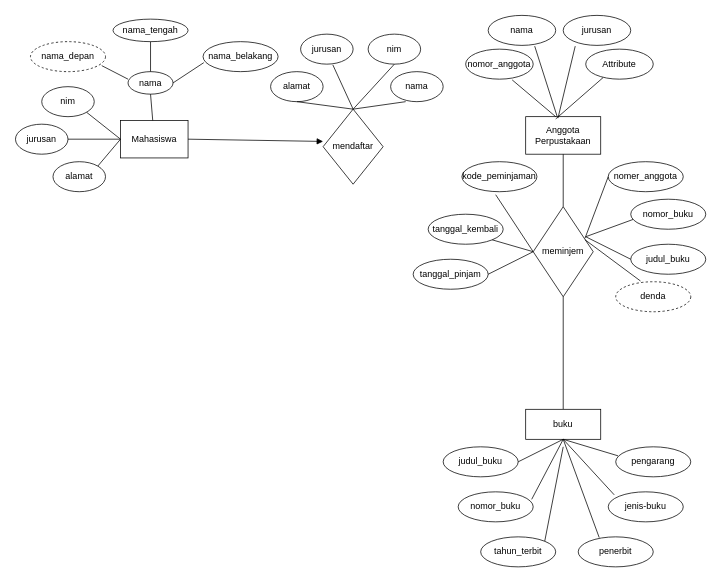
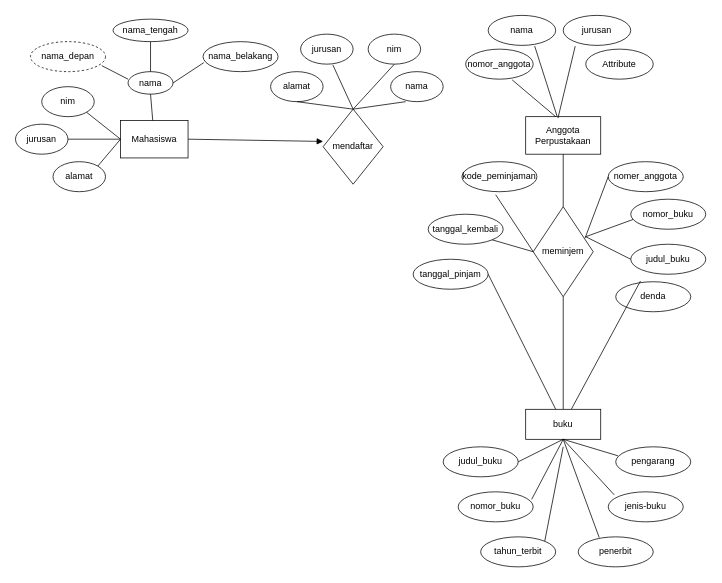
  <mxCell id="0" />
  <mxCell id="1" parent="0" />
  <mxCell id="2" value="Mahasiswa" style="whiteSpace=wrap;html=1;align=center;" vertex="1" parent="1"><mxGeometry x="160" y="160" width="90" height="50" as="geometry" /></mxCell>
  <mxCell id="3" value="mendaftar" style="shape=rhombus;perimeter=rhombusPerimeter;whiteSpace=wrap;html=1;align=center;" vertex="1" parent="1"><mxGeometry x="430" y="145" width="80" height="100" as="geometry" /></mxCell>
  <mxCell id="4" value="nama_tengah" style="ellipse;whiteSpace=wrap;html=1;align=center;" vertex="1" parent="1"><mxGeometry x="150" y="25" width="100" height="30" as="geometry" /></mxCell>
  <mxCell id="5" value="nama_belakang" style="ellipse;whiteSpace=wrap;html=1;align=center;" vertex="1" parent="1"><mxGeometry x="270" y="55" width="100" height="40" as="geometry" /></mxCell>
  <mxCell id="6" value="nim" style="ellipse;whiteSpace=wrap;html=1;align=center;" vertex="1" parent="1"><mxGeometry x="55" y="115" width="70" height="40" as="geometry" /></mxCell>
  <mxCell id="7" value="nama" style="ellipse;whiteSpace=wrap;html=1;align=center;" vertex="1" parent="1"><mxGeometry x="170" y="95" width="60" height="30" as="geometry" /></mxCell>
  <mxCell id="8" value="nama_depan" style="ellipse;whiteSpace=wrap;html=1;align=center;dashed=1;" vertex="1" parent="1"><mxGeometry x="40" y="55" width="100" height="40" as="geometry" /></mxCell>
  <mxCell id="9" value="jurusan" style="ellipse;whiteSpace=wrap;html=1;align=center;" vertex="1" parent="1"><mxGeometry x="20" y="165" width="70" height="40" as="geometry" /></mxCell>
  <mxCell id="10" value="alamat" style="ellipse;whiteSpace=wrap;html=1;align=center;" vertex="1" parent="1"><mxGeometry x="70" y="215" width="70" height="40" as="geometry" /></mxCell>
  <mxCell id="11" value="" style="endArrow=none;html=1;rounded=0;exitX=1;exitY=1;exitDx=0;exitDy=0;entryX=0;entryY=0.5;entryDx=0;entryDy=0;" edge="1" parent="1" source="6" target="2"><mxGeometry relative="1" as="geometry"><mxPoint x="250" y="125" as="sourcePoint" /><mxPoint x="410" y="125" as="targetPoint" /></mxGeometry></mxCell>
  <mxCell id="12" value="" style="endArrow=none;html=1;rounded=0;exitX=1;exitY=0.5;exitDx=0;exitDy=0;entryX=0;entryY=0.5;entryDx=0;entryDy=0;" edge="1" parent="1" source="9" target="2"><mxGeometry relative="1" as="geometry"><mxPoint x="250" y="125" as="sourcePoint" /><mxPoint x="410" y="125" as="targetPoint" /></mxGeometry></mxCell>
  <mxCell id="13" value="" style="endArrow=none;html=1;rounded=0;exitX=1;exitY=0;exitDx=0;exitDy=0;entryX=0;entryY=0.5;entryDx=0;entryDy=0;" edge="1" parent="1" source="10" target="2"><mxGeometry relative="1" as="geometry"><mxPoint x="250" y="125" as="sourcePoint" /><mxPoint x="410" y="125" as="targetPoint" /></mxGeometry></mxCell>
  <mxCell id="14" value="" style="endArrow=none;html=1;rounded=0;exitX=0.5;exitY=1;exitDx=0;exitDy=0;entryX=0.5;entryY=0;entryDx=0;entryDy=0;" edge="1" parent="1" source="4" target="7"><mxGeometry relative="1" as="geometry"><mxPoint x="250" y="125" as="sourcePoint" /><mxPoint x="410" y="125" as="targetPoint" /></mxGeometry></mxCell>
  <mxCell id="15" value="" style="endArrow=none;html=1;rounded=0;entryX=0.5;entryY=1;entryDx=0;entryDy=0;" edge="1" parent="1" source="2" target="7"><mxGeometry relative="1" as="geometry"><mxPoint x="250" y="125" as="sourcePoint" /><mxPoint x="410" y="125" as="targetPoint" /></mxGeometry></mxCell>
  <mxCell id="16" value="" style="endArrow=none;html=1;rounded=0;exitX=0.95;exitY=0.8;exitDx=0;exitDy=0;exitPerimeter=0;" edge="1" parent="1" source="8"><mxGeometry relative="1" as="geometry"><mxPoint x="250" y="225" as="sourcePoint" /><mxPoint x="170" y="105" as="targetPoint" /></mxGeometry></mxCell>
  <mxCell id="17" value="" style="endArrow=none;html=1;rounded=0;entryX=0.01;entryY=0.7;entryDx=0;entryDy=0;entryPerimeter=0;exitX=1;exitY=0.5;exitDx=0;exitDy=0;" edge="1" parent="1" source="7" target="5"><mxGeometry relative="1" as="geometry"><mxPoint x="240" y="105" as="sourcePoint" /><mxPoint x="410" y="225" as="targetPoint" /></mxGeometry></mxCell>
  <mxCell id="18" value="nim" style="ellipse;whiteSpace=wrap;html=1;align=center;" vertex="1" parent="1"><mxGeometry x="490" y="45" width="70" height="40" as="geometry" /></mxCell>
  <mxCell id="19" value="nama" style="ellipse;whiteSpace=wrap;html=1;align=center;" vertex="1" parent="1"><mxGeometry x="520" y="95" width="70" height="40" as="geometry" /></mxCell>
  <mxCell id="20" value="alamat" style="ellipse;whiteSpace=wrap;html=1;align=center;" vertex="1" parent="1"><mxGeometry x="360" y="95" width="70" height="40" as="geometry" /></mxCell>
  <mxCell id="21" value="jurusan" style="ellipse;whiteSpace=wrap;html=1;align=center;" vertex="1" parent="1"><mxGeometry x="400" y="45" width="70" height="40" as="geometry" /></mxCell>
  <mxCell id="22" value="" style="endArrow=none;html=1;rounded=0;entryX=0.5;entryY=1;entryDx=0;entryDy=0;exitX=0.5;exitY=0;exitDx=0;exitDy=0;" edge="1" parent="1" source="3" target="18"><mxGeometry relative="1" as="geometry"><mxPoint x="480" y="155" as="sourcePoint" /><mxPoint x="610" y="225" as="targetPoint" /></mxGeometry></mxCell>
  <mxCell id="23" value="" style="endArrow=none;html=1;rounded=0;exitX=0.614;exitY=1.025;exitDx=0;exitDy=0;exitPerimeter=0;entryX=0.5;entryY=0;entryDx=0;entryDy=0;" edge="1" parent="1" source="21" target="3"><mxGeometry relative="1" as="geometry"><mxPoint x="450" y="225" as="sourcePoint" /><mxPoint x="610" y="225" as="targetPoint" /></mxGeometry></mxCell>
  <mxCell id="24" value="" style="endArrow=none;html=1;rounded=0;exitX=0.5;exitY=1;exitDx=0;exitDy=0;entryX=0.5;entryY=0;entryDx=0;entryDy=0;" edge="1" parent="1" source="20" target="3"><mxGeometry relative="1" as="geometry"><mxPoint x="450" y="225" as="sourcePoint" /><mxPoint x="610" y="225" as="targetPoint" /></mxGeometry></mxCell>
  <mxCell id="25" value="" style="endArrow=none;html=1;rounded=0;entryX=0.286;entryY=1;entryDx=0;entryDy=0;entryPerimeter=0;exitX=0.5;exitY=0;exitDx=0;exitDy=0;" edge="1" parent="1" source="3" target="19"><mxGeometry relative="1" as="geometry"><mxPoint x="450" y="225" as="sourcePoint" /><mxPoint x="610" y="225" as="targetPoint" /></mxGeometry></mxCell>
  <mxCell id="26" value="" style="endArrow=block;html=1;rounded=0;exitX=1;exitY=0.5;exitDx=0;exitDy=0;entryX=0;entryY=0.43;entryDx=0;entryDy=0;entryPerimeter=0;" edge="1" parent="1" source="2" target="3"><mxGeometry relative="1" as="geometry"><mxPoint x="450" y="225" as="sourcePoint" /><mxPoint x="610" y="225" as="targetPoint" /></mxGeometry></mxCell>
  <mxCell id="27" value="nama" style="ellipse;whiteSpace=wrap;html=1;align=center;" vertex="1" parent="1"><mxGeometry x="650" y="20" width="90" height="40" as="geometry" /></mxCell>
  <mxCell id="28" value="jurusan" style="ellipse;whiteSpace=wrap;html=1;align=center;" vertex="1" parent="1"><mxGeometry x="750" y="20" width="90" height="40" as="geometry" /></mxCell>
  <mxCell id="29" value="nomor_anggota" style="ellipse;whiteSpace=wrap;html=1;align=center;" vertex="1" parent="1"><mxGeometry x="620" y="65" width="90" height="40" as="geometry" /></mxCell>
  <mxCell id="30" value="Attribute" style="ellipse;whiteSpace=wrap;html=1;align=center;" vertex="1" parent="1"><mxGeometry x="780" y="65" width="90" height="40" as="geometry" /></mxCell>
  <mxCell id="31" value="Anggota&lt;div&gt;Perpustakaan&lt;/div&gt;" style="whiteSpace=wrap;html=1;align=center;" vertex="1" parent="1"><mxGeometry x="700" y="155" width="100" height="50" as="geometry" /></mxCell>
  <mxCell id="32" value="" style="endArrow=none;html=1;rounded=0;entryX=0.689;entryY=1.025;entryDx=0;entryDy=0;entryPerimeter=0;" edge="1" parent="1" source="31" target="27"><mxGeometry relative="1" as="geometry"><mxPoint x="450" y="225" as="sourcePoint" /><mxPoint x="610" y="225" as="targetPoint" /></mxGeometry></mxCell>
  <mxCell id="33" value="" style="endArrow=none;html=1;rounded=0;entryX=0.178;entryY=1.025;entryDx=0;entryDy=0;entryPerimeter=0;exitX=0.43;exitY=0.04;exitDx=0;exitDy=0;exitPerimeter=0;" edge="1" parent="1" source="31" target="28"><mxGeometry relative="1" as="geometry"><mxPoint x="450" y="225" as="sourcePoint" /><mxPoint x="610" y="225" as="targetPoint" /></mxGeometry></mxCell>
  <mxCell id="34" value="" style="endArrow=none;html=1;rounded=0;entryX=0.689;entryY=1.025;entryDx=0;entryDy=0;entryPerimeter=0;" edge="1" parent="1" target="29"><mxGeometry relative="1" as="geometry"><mxPoint x="740" y="155" as="sourcePoint" /><mxPoint x="680" y="115" as="targetPoint" /></mxGeometry></mxCell>
- <mxCell id="35" value="" style="endArrow=none;html=1;rounded=0;entryX=0.256;entryY=0.95;entryDx=0;entryDy=0;entryPerimeter=0;exitX=0.4;exitY=0.06;exitDx=0;exitDy=0;exitPerimeter=0;" edge="1" parent="1" source="31" target="30"><mxGeometry relative="1" as="geometry"><mxPoint x="450" y="225" as="sourcePoint" /><mxPoint x="610" y="225" as="targetPoint" /></mxGeometry></mxCell>
  <mxCell id="36" value="" style="endArrow=none;html=1;rounded=0;entryX=0.5;entryY=1;entryDx=0;entryDy=0;" edge="1" parent="1" target="31"><mxGeometry relative="1" as="geometry"><mxPoint x="750" y="275" as="sourcePoint" /><mxPoint x="610" y="225" as="targetPoint" /></mxGeometry></mxCell>
  <mxCell id="37" value="kode_peminjaman" style="ellipse;whiteSpace=wrap;html=1;align=center;" vertex="1" parent="1"><mxGeometry x="615" y="215" width="100" height="40" as="geometry" /></mxCell>
  <mxCell id="38" value="tanggal_kembali" style="ellipse;whiteSpace=wrap;html=1;align=center;" vertex="1" parent="1"><mxGeometry x="570" y="285" width="100" height="40" as="geometry" /></mxCell>
- <mxCell id="39" value="denda" style="ellipse;whiteSpace=wrap;html=1;align=center;dashed=1;" vertex="1" parent="1"><mxGeometry x="820" y="375" width="100" height="40" as="geometry" /></mxCell>
+ <mxCell id="39" value="denda" style="ellipse;whiteSpace=wrap;html=1;align=center;" vertex="1" parent="1"><mxGeometry x="820" y="375" width="100" height="40" as="geometry" /></mxCell>
  <mxCell id="40" value="judul_buku" style="ellipse;whiteSpace=wrap;html=1;align=center;" vertex="1" parent="1"><mxGeometry x="840" y="325" width="100" height="40" as="geometry" /></mxCell>
  <mxCell id="41" value="tanggal_pinjam" style="ellipse;whiteSpace=wrap;html=1;align=center;" vertex="1" parent="1"><mxGeometry x="550" y="345" width="100" height="40" as="geometry" /></mxCell>
  <mxCell id="42" value="nomor_buku" style="ellipse;whiteSpace=wrap;html=1;align=center;" vertex="1" parent="1"><mxGeometry x="840" y="265" width="100" height="40" as="geometry" /></mxCell>
  <mxCell id="43" value="nomer_anggota" style="ellipse;whiteSpace=wrap;html=1;align=center;" vertex="1" parent="1"><mxGeometry x="810" y="215" width="100" height="40" as="geometry" /></mxCell>
  <mxCell id="44" value="meminjem" style="shape=rhombus;perimeter=rhombusPerimeter;whiteSpace=wrap;html=1;align=center;" vertex="1" parent="1"><mxGeometry x="710" y="275" width="80" height="120" as="geometry" /></mxCell>
  <mxCell id="45" value="" style="endArrow=none;html=1;rounded=0;entryX=0;entryY=0.5;entryDx=0;entryDy=0;exitX=0.863;exitY=0.35;exitDx=0;exitDy=0;exitPerimeter=0;" edge="1" parent="1" source="44" target="43"><mxGeometry relative="1" as="geometry"><mxPoint x="720" y="325" as="sourcePoint" /><mxPoint x="880" y="325" as="targetPoint" /></mxGeometry></mxCell>
  <mxCell id="46" value="" style="endArrow=none;html=1;rounded=0;entryX=0.03;entryY=0.675;entryDx=0;entryDy=0;entryPerimeter=0;" edge="1" parent="1" target="42"><mxGeometry relative="1" as="geometry"><mxPoint x="780" y="315" as="sourcePoint" /><mxPoint x="880" y="325" as="targetPoint" /></mxGeometry></mxCell>
- <mxCell id="47" value="" style="endArrow=none;html=1;rounded=0;exitX=1;exitY=0.5;exitDx=0;exitDy=0;entryX=0;entryY=0.5;entryDx=0;entryDy=0;" edge="1" parent="1" source="41" target="44"><mxGeometry relative="1" as="geometry"><mxPoint x="720" y="325" as="sourcePoint" /><mxPoint x="880" y="325" as="targetPoint" /></mxGeometry></mxCell>
- <mxCell id="48" value="" style="endArrow=none;html=1;rounded=0;exitX=0.33;exitY=-0.025;exitDx=0;exitDy=0;entryX=0.863;entryY=0.367;entryDx=0;entryDy=0;entryPerimeter=0;exitPerimeter=0;" edge="1" parent="1" source="39" target="44"><mxGeometry relative="1" as="geometry"><mxPoint x="720" y="325" as="sourcePoint" /><mxPoint x="880" y="325" as="targetPoint" /></mxGeometry></mxCell>
+ <mxCell id="47" value="" style="endArrow=none;html=1;rounded=0;exitX=1;exitY=0.5;exitDx=0;exitDy=0;" edge="1" parent="1" source="41" target="53"><mxGeometry relative="1" as="geometry"><mxPoint x="720" y="325" as="sourcePoint" /><mxPoint x="880" y="325" as="targetPoint" /></mxGeometry></mxCell>
+ <mxCell id="48" value="" style="endArrow=none;html=1;rounded=0;exitX=0.33;exitY=-0.025;exitDx=0;exitDy=0;exitPerimeter=0;" edge="1" parent="1" source="39" target="53"><mxGeometry relative="1" as="geometry"><mxPoint x="720" y="325" as="sourcePoint" /><mxPoint x="880" y="325" as="targetPoint" /></mxGeometry></mxCell>
  <mxCell id="49" value="" style="endArrow=none;html=1;rounded=0;exitX=1;exitY=1;exitDx=0;exitDy=0;" edge="1" parent="1" source="38"><mxGeometry relative="1" as="geometry"><mxPoint x="720" y="325" as="sourcePoint" /><mxPoint x="710" y="335" as="targetPoint" /></mxGeometry></mxCell>
  <mxCell id="50" value="" style="endArrow=none;html=1;rounded=0;entryX=0;entryY=0.5;entryDx=0;entryDy=0;" edge="1" parent="1" target="44"><mxGeometry relative="1" as="geometry"><mxPoint x="660" y="259" as="sourcePoint" /><mxPoint x="880" y="325" as="targetPoint" /></mxGeometry></mxCell>
  <mxCell id="51" value="" style="endArrow=none;html=1;rounded=0;entryX=0;entryY=0.5;entryDx=0;entryDy=0;" edge="1" parent="1" target="40"><mxGeometry relative="1" as="geometry"><mxPoint x="780" y="315" as="sourcePoint" /><mxPoint x="880" y="325" as="targetPoint" /></mxGeometry></mxCell>
  <mxCell id="52" value="" style="endArrow=none;html=1;rounded=0;exitX=0.5;exitY=1;exitDx=0;exitDy=0;" edge="1" parent="1" source="44" target="53"><mxGeometry relative="1" as="geometry"><mxPoint x="690" y="435" as="sourcePoint" /><mxPoint x="750" y="505" as="targetPoint" /></mxGeometry></mxCell>
  <mxCell id="53" value="buku" style="whiteSpace=wrap;html=1;align=center;" vertex="1" parent="1"><mxGeometry x="700" y="545" width="100" height="40" as="geometry" /></mxCell>
  <mxCell id="54" value="judul_buku" style="ellipse;whiteSpace=wrap;html=1;align=center;" vertex="1" parent="1"><mxGeometry x="590" y="595" width="100" height="40" as="geometry" /></mxCell>
  <mxCell id="55" value="nomor_buku" style="ellipse;whiteSpace=wrap;html=1;align=center;" vertex="1" parent="1"><mxGeometry x="610" y="655" width="100" height="40" as="geometry" /></mxCell>
  <mxCell id="56" value="tahun_terbit" style="ellipse;whiteSpace=wrap;html=1;align=center;" vertex="1" parent="1"><mxGeometry x="640" y="715" width="100" height="40" as="geometry" /></mxCell>
  <mxCell id="57" value="penerbit" style="ellipse;whiteSpace=wrap;html=1;align=center;" vertex="1" parent="1"><mxGeometry x="770" y="715" width="100" height="40" as="geometry" /></mxCell>
  <mxCell id="58" value="jenis-buku" style="ellipse;whiteSpace=wrap;html=1;align=center;" vertex="1" parent="1"><mxGeometry x="810" y="655" width="100" height="40" as="geometry" /></mxCell>
  <mxCell id="59" value="pengarang" style="ellipse;whiteSpace=wrap;html=1;align=center;" vertex="1" parent="1"><mxGeometry x="820" y="595" width="100" height="40" as="geometry" /></mxCell>
  <mxCell id="60" value="" style="endArrow=none;html=1;rounded=0;exitX=0.28;exitY=0.025;exitDx=0;exitDy=0;exitPerimeter=0;entryX=0.5;entryY=1;entryDx=0;entryDy=0;" edge="1" parent="1" source="57" target="53"><mxGeometry relative="1" as="geometry"><mxPoint x="720" y="525" as="sourcePoint" /><mxPoint x="880" y="525" as="targetPoint" /></mxGeometry></mxCell>
  <mxCell id="61" value="" style="endArrow=none;html=1;rounded=0;entryX=0.08;entryY=0.1;entryDx=0;entryDy=0;entryPerimeter=0;" edge="1" parent="1" target="58"><mxGeometry relative="1" as="geometry"><mxPoint x="750" y="585" as="sourcePoint" /><mxPoint x="880" y="525" as="targetPoint" /></mxGeometry></mxCell>
  <mxCell id="62" value="" style="endArrow=none;html=1;rounded=0;entryX=0.03;entryY=0.3;entryDx=0;entryDy=0;entryPerimeter=0;exitX=0.5;exitY=1;exitDx=0;exitDy=0;" edge="1" parent="1" source="53" target="59"><mxGeometry relative="1" as="geometry"><mxPoint x="720" y="525" as="sourcePoint" /><mxPoint x="880" y="525" as="targetPoint" /></mxGeometry></mxCell>
  <mxCell id="63" value="" style="endArrow=none;html=1;rounded=0;entryX=1;entryY=0;entryDx=0;entryDy=0;" edge="1" parent="1" target="56"><mxGeometry relative="1" as="geometry"><mxPoint x="750" y="595" as="sourcePoint" /><mxPoint x="880" y="525" as="targetPoint" /></mxGeometry></mxCell>
  <mxCell id="64" value="" style="endArrow=none;html=1;rounded=0;entryX=0.98;entryY=0.25;entryDx=0;entryDy=0;entryPerimeter=0;" edge="1" parent="1" target="55"><mxGeometry relative="1" as="geometry"><mxPoint x="750" y="585" as="sourcePoint" /><mxPoint x="880" y="525" as="targetPoint" /></mxGeometry></mxCell>
  <mxCell id="65" value="" style="endArrow=none;html=1;rounded=0;exitX=1;exitY=0.5;exitDx=0;exitDy=0;entryX=0.5;entryY=1;entryDx=0;entryDy=0;" edge="1" parent="1" source="54" target="53"><mxGeometry relative="1" as="geometry"><mxPoint x="720" y="525" as="sourcePoint" /><mxPoint x="880" y="525" as="targetPoint" /></mxGeometry></mxCell>
